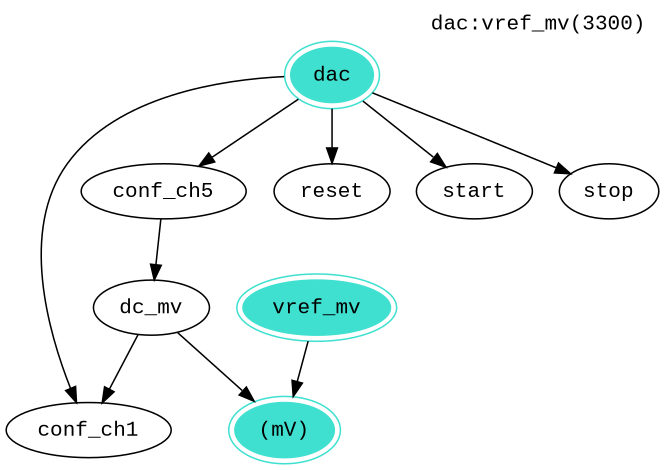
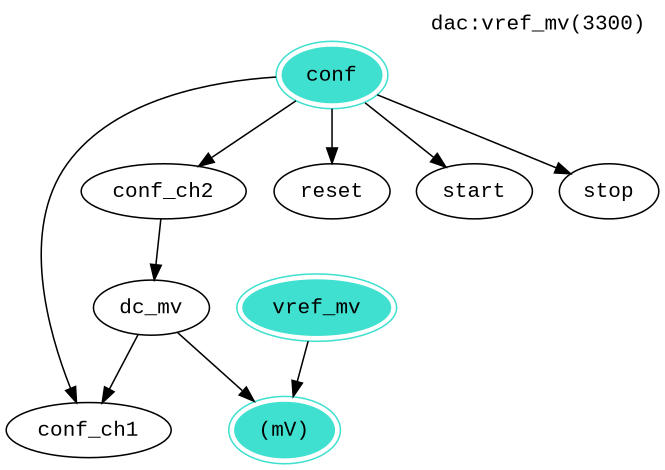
  digraph {
    fontname="Liberation Mono"
    label="dac:vref_mv(3300)"
    labeljust=right
    labelloc=top
    node [fontname="Liberation Mono"]
    edge [fontname="Liberation Mono"]
-   dac [color=turquoise peripheries=2 style=filled]
+   dac [color=turquoise peripheries=2 style=filled label=conf]
    conf_ch1
-   conf_ch2 [label=conf_ch5]
+   conf_ch2
    reset
    start
    stop
    dc_mv
    vref_mv [color=turquoise peripheries=2 style=filled]
    "(mV)" [color=turquoise peripheries=2 style=filled]
    dac -> conf_ch1
    dac -> conf_ch2
    dac -> reset
    dac -> start
    dac -> stop
    conf_ch2 -> dc_mv
    dc_mv -> conf_ch1
    dc_mv -> "(mV)"
    vref_mv -> "(mV)"
  }
